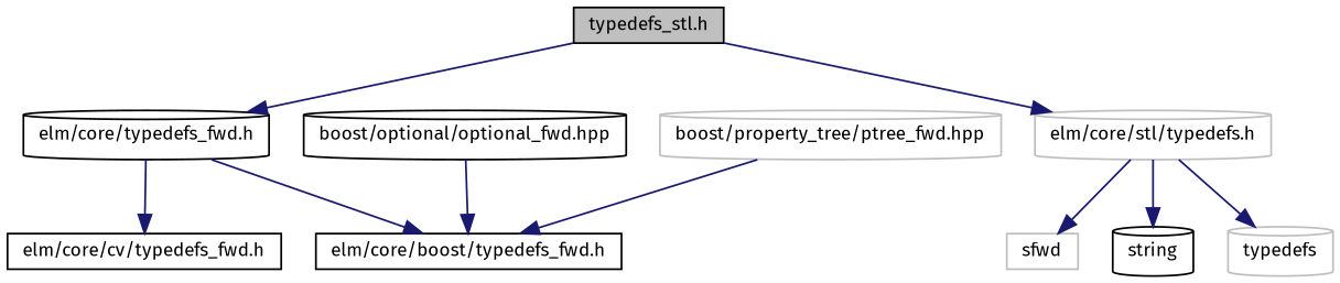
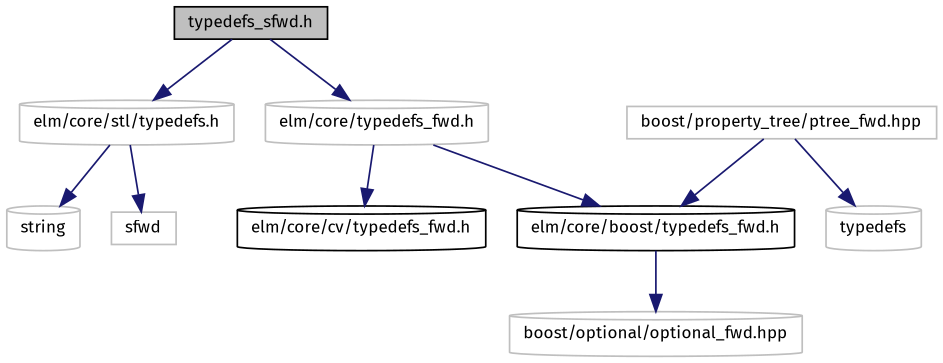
  digraph {
    fontname="Fira Sans"
    node [color=grey75 fillcolor=white fontname="Fira Sans" fontsize=10 shape=cylinder style=filled]
    edge [color=midnightblue fontname="Fira Sans" fontsize=10 labelfontname=Helvetica labelfontsize=10 style=solid]
-   n1 [color=black fillcolor=grey75 fontcolor=black height=0.2 label="typedefs_stl.h" shape=box width=0.4]
-   n2 [color=black height=0.2 label="elm/core/typedefs_fwd.h" width=0.4]
+   n1 [color=black fillcolor=grey75 fontcolor=black height=0.2 label="typedefs_sfwd.h" shape=box width=0.4]
+   n2 [height=0.2 label="elm/core/typedefs_fwd.h" width=0.4]
    n3 [height=0.2 label="elm/core/stl/typedefs.h" width=0.4]
-   n4 [color=black height=0.2 label="elm/core/boost/typedefs_fwd.h" shape=box width=0.4]
-   n5 [color=black height=0.2 label="elm/core/cv/typedefs_fwd.h" shape=box width=0.4]
+   n4 [color=black height=0.2 label="elm/core/boost/typedefs_fwd.h" width=0.4]
+   n5 [color=black height=0.2 label="elm/core/cv/typedefs_fwd.h" width=0.4]
    n6 [height=0.2 label=sfwd shape=box width=0.4]
-   n7 [color=black height=0.2 label=string width=0.4]
+   n7 [height=0.2 label=string width=0.4]
    n8 [height=0.2 label=typedefs width=0.4]
-   n9 [color=black height=0.2 label="boost/optional/optional_fwd.hpp" width=0.4]
-   n10 [height=0.2 label="boost/property_tree/ptree_fwd.hpp" width=0.4]
+   n9 [height=0.2 label="boost/optional/optional_fwd.hpp" width=0.4]
+   n10 [height=0.2 label="boost/property_tree/ptree_fwd.hpp" shape=box width=0.4]
    n1 -> n2
    n1 -> n3
    n2 -> n4
    n2 -> n5
    n3 -> n6
    n3 -> n7
-   n3 -> n8
-   n9 -> n4
+   n10 -> n8
+   n4 -> n9
    n10 -> n4
  }
